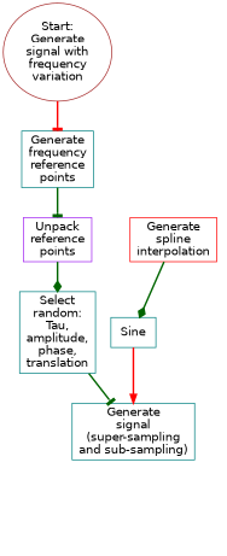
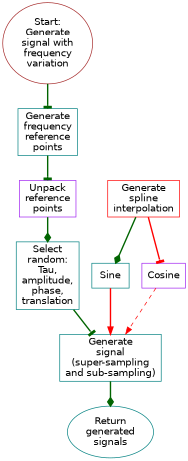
  digraph {
    rankdir=TB
    node [color=teal fontname=Helvetica fontsize=14 shape=box]
    edge [arrowhead=tee color=darkgreen style=bold]
    n1 [color=brown label="Start:\nGenerate\nsignal with\nfrequency\nvariation" shape=ellipse]
    n2 [label="Generate\nfrequency\nreference\npoints"]
    n3 [color=purple label="Unpack\nreference\npoints"]
    n4 [label="Select\nrandom:\nTau,\namplitude,\nphase,\ntranslation"]
    n5 [label="Generate\nsignal\n(super-sampling\nand sub-sampling)"]
    n6 [color=red label="Generate\nspline\ninterpolation"]
    n7 [label=Sine]
-   n1 -> n2 [color=red]
+   n8 [color=purple label=Cosine]
+   n9 [label="Return\ngenerated\nsignals" shape=ellipse]
+   n1 -> n2
    n2 -> n3
    n3 -> n4 [arrowhead=diamond]
    n4 -> n5
+   n5 -> n9 [arrowhead=diamond]
    n6 -> n7 [arrowhead=diamond]
+   n6 -> n8 [color=red]
    n7 -> n5 [arrowhead=normal color=red]
+   n8 -> n5 [arrowhead=normal color=red style=dashed]
  }
